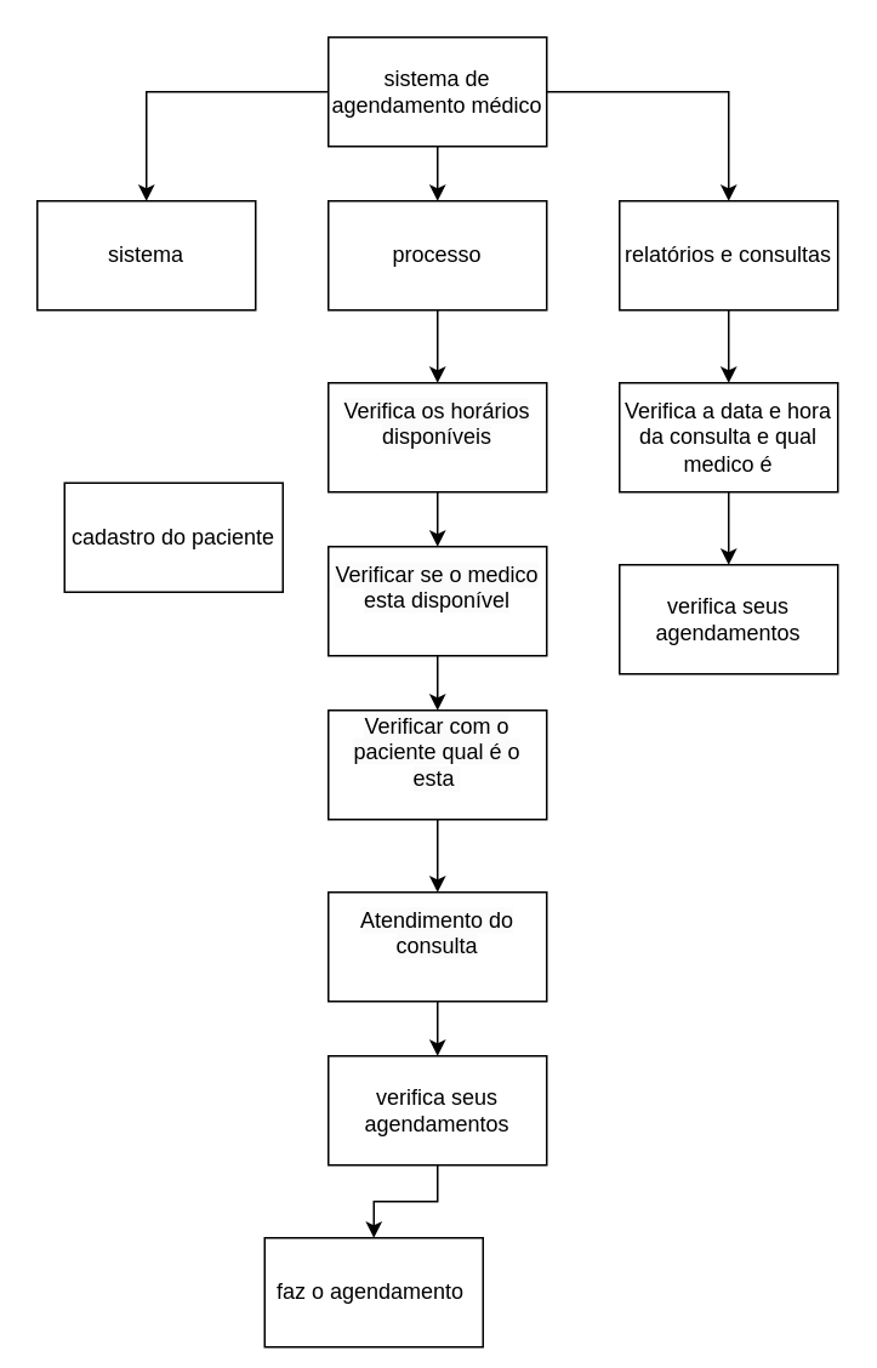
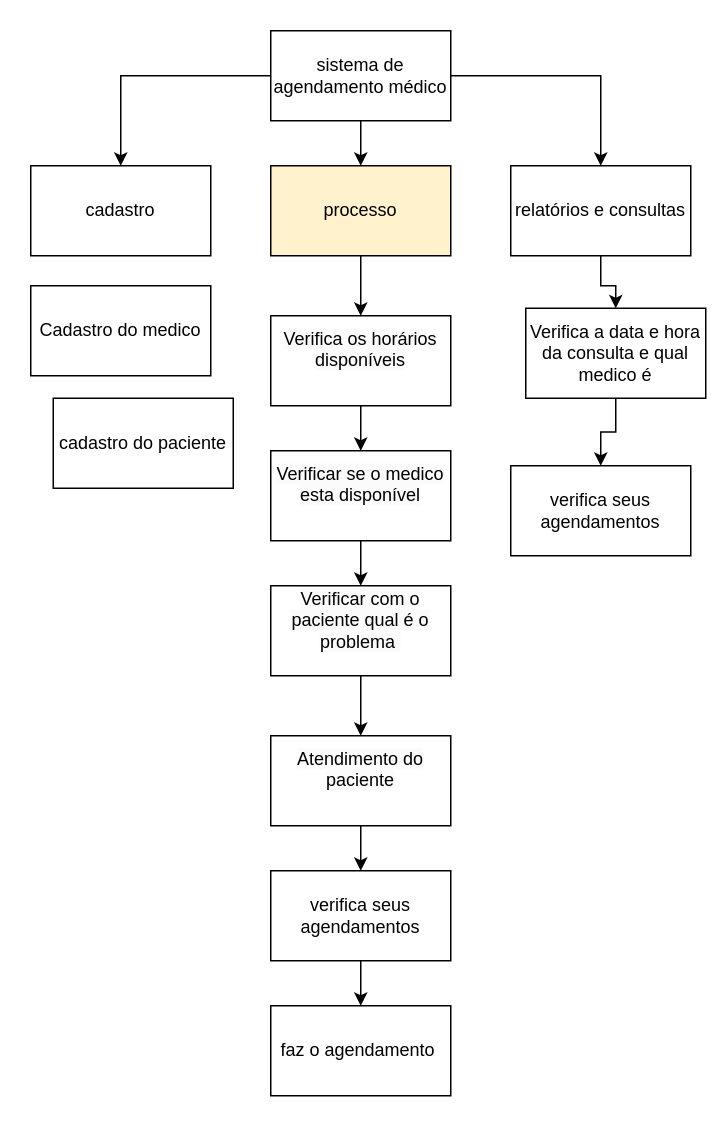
  <mxCell id="0" />
  <mxCell id="1" parent="0" />
  <mxCell id="2" style="edgeStyle=orthogonalEdgeStyle;rounded=0;orthogonalLoop=1;jettySize=auto;html=1;entryX=0.5;entryY=0;entryDx=0;entryDy=0;" edge="1" parent="1" source="5" target="10"><mxGeometry relative="1" as="geometry" /></mxCell>
  <mxCell id="3" style="edgeStyle=orthogonalEdgeStyle;rounded=0;orthogonalLoop=1;jettySize=auto;html=1;" edge="1" parent="1" source="5" target="7"><mxGeometry relative="1" as="geometry" /></mxCell>
  <mxCell id="4" style="edgeStyle=orthogonalEdgeStyle;rounded=0;orthogonalLoop=1;jettySize=auto;html=1;entryX=0.5;entryY=0;entryDx=0;entryDy=0;" edge="1" parent="1" source="5" target="9"><mxGeometry relative="1" as="geometry" /></mxCell>
  <mxCell id="5" value="sistema de agendamento médico" style="rounded=0;whiteSpace=wrap;html=1;" vertex="1" parent="1"><mxGeometry x="180" y="20" width="120" height="60" as="geometry" /></mxCell>
  <mxCell id="6" style="edgeStyle=orthogonalEdgeStyle;rounded=0;orthogonalLoop=1;jettySize=auto;html=1;entryX=0.5;entryY=0;entryDx=0;entryDy=0;" edge="1" parent="1" source="7" target="13"><mxGeometry relative="1" as="geometry" /></mxCell>
- <mxCell id="7" value="processo" style="rounded=0;whiteSpace=wrap;html=1;" vertex="1" parent="1"><mxGeometry x="180" y="110" width="120" height="60" as="geometry" /></mxCell>
+ <mxCell id="7" value="processo" style="rounded=0;whiteSpace=wrap;html=1;fillColor=#fff2cc;" vertex="1" parent="1"><mxGeometry x="180" y="110" width="120" height="60" as="geometry" /></mxCell>
  <mxCell id="8" style="edgeStyle=orthogonalEdgeStyle;rounded=0;orthogonalLoop=1;jettySize=auto;html=1;" edge="1" parent="1" source="9" target="17"><mxGeometry relative="1" as="geometry" /></mxCell>
  <mxCell id="9" value="relatórios e consultas" style="rounded=0;whiteSpace=wrap;html=1;" vertex="1" parent="1"><mxGeometry x="340" y="110" width="120" height="60" as="geometry" /></mxCell>
- <mxCell id="10" value="sistema" style="rounded=0;whiteSpace=wrap;html=1;" vertex="1" parent="1"><mxGeometry x="20" y="110" width="120" height="60" as="geometry" /></mxCell>
- <mxCell id="11" value="faz o agendamento&amp;nbsp;" style="rounded=0;whiteSpace=wrap;html=1;" vertex="1" parent="1"><mxGeometry x="145" y="680" width="120" height="60" as="geometry" /></mxCell>
+ <mxCell id="10" value="cadastro" style="rounded=0;whiteSpace=wrap;html=1;" vertex="1" parent="1"><mxGeometry x="20" y="110" width="120" height="60" as="geometry" /></mxCell>
+ <mxCell id="11" value="faz o agendamento&amp;nbsp;" style="rounded=0;whiteSpace=wrap;html=1;" vertex="1" parent="1"><mxGeometry x="180" y="670" width="120" height="60" as="geometry" /></mxCell>
  <mxCell id="12" style="edgeStyle=orthogonalEdgeStyle;rounded=0;orthogonalLoop=1;jettySize=auto;html=1;entryX=0.5;entryY=0;entryDx=0;entryDy=0;" edge="1" parent="1" source="13" target="15"><mxGeometry relative="1" as="geometry" /></mxCell>
  <mxCell id="13" value="&#10;&lt;span style=&quot;color: rgb(0, 0, 0); font-family: Helvetica; font-size: 12px; font-style: normal; font-variant-ligatures: normal; font-variant-caps: normal; font-weight: 400; letter-spacing: normal; orphans: 2; text-align: center; text-indent: 0px; text-transform: none; widows: 2; word-spacing: 0px; -webkit-text-stroke-width: 0px; white-space: normal; background-color: rgb(251, 251, 251); text-decoration-thickness: initial; text-decoration-style: initial; text-decoration-color: initial; display: inline !important; float: none;&quot;&gt;Verifica os horários disponíveis&lt;/span&gt;&#10;&#10;" style="rounded=0;whiteSpace=wrap;html=1;" vertex="1" parent="1"><mxGeometry x="180" y="210" width="120" height="60" as="geometry" /></mxCell>
  <mxCell id="14" style="edgeStyle=orthogonalEdgeStyle;rounded=0;orthogonalLoop=1;jettySize=auto;html=1;entryX=0.5;entryY=0;entryDx=0;entryDy=0;" edge="1" parent="1" source="15" target="20"><mxGeometry relative="1" as="geometry" /></mxCell>
  <mxCell id="15" value="&#10;&lt;span style=&quot;color: rgb(0, 0, 0); font-family: Helvetica; font-size: 12px; font-style: normal; font-variant-ligatures: normal; font-variant-caps: normal; font-weight: 400; letter-spacing: normal; orphans: 2; text-align: center; text-indent: 0px; text-transform: none; widows: 2; word-spacing: 0px; -webkit-text-stroke-width: 0px; white-space: normal; background-color: rgb(251, 251, 251); text-decoration-thickness: initial; text-decoration-style: initial; text-decoration-color: initial; display: inline !important; float: none;&quot;&gt;Verificar se o medico esta disponível&lt;/span&gt;&#10;&#10;" style="rounded=0;whiteSpace=wrap;html=1;" vertex="1" parent="1"><mxGeometry x="180" y="300" width="120" height="60" as="geometry" /></mxCell>
  <mxCell id="16" style="edgeStyle=orthogonalEdgeStyle;rounded=0;orthogonalLoop=1;jettySize=auto;html=1;" edge="1" parent="1" source="17" target="18"><mxGeometry relative="1" as="geometry" /></mxCell>
- <mxCell id="17" value="Verifica a data e hora da consulta e qual medico é" style="rounded=0;whiteSpace=wrap;html=1;" vertex="1" parent="1"><mxGeometry x="340" y="210" width="120" height="60" as="geometry" /></mxCell>
+ <mxCell id="17" value="Verifica a data e hora da consulta e qual medico é" style="rounded=0;whiteSpace=wrap;html=1;" vertex="1" parent="1"><mxGeometry x="350" y="205" width="120" height="60" as="geometry" /></mxCell>
  <mxCell id="18" value="verifica seus agendamentos" style="rounded=0;whiteSpace=wrap;html=1;" vertex="1" parent="1"><mxGeometry x="340" y="310" width="120" height="60" as="geometry" /></mxCell>
  <mxCell id="19" style="edgeStyle=orthogonalEdgeStyle;rounded=0;orthogonalLoop=1;jettySize=auto;html=1;entryX=0.5;entryY=0;entryDx=0;entryDy=0;" edge="1" parent="1" source="20" target="22"><mxGeometry relative="1" as="geometry" /></mxCell>
- <mxCell id="20" value="&#10;&lt;span style=&quot;color: rgb(0, 0, 0); font-family: Helvetica; font-size: 12px; font-style: normal; font-variant-ligatures: normal; font-variant-caps: normal; font-weight: 400; letter-spacing: normal; orphans: 2; text-align: center; text-indent: 0px; text-transform: none; widows: 2; word-spacing: 0px; -webkit-text-stroke-width: 0px; white-space: normal; background-color: rgb(251, 251, 251); text-decoration-thickness: initial; text-decoration-style: initial; text-decoration-color: initial; display: inline !important; float: none;&quot;&gt;Verificar com o paciente qual é o esta&amp;nbsp;&lt;/span&gt;&#10;&#10;" style="rounded=0;whiteSpace=wrap;html=1;" vertex="1" parent="1"><mxGeometry x="180" y="390" width="120" height="60" as="geometry" /></mxCell>
+ <mxCell id="20" value="&#10;&lt;span style=&quot;color: rgb(0, 0, 0); font-family: Helvetica; font-size: 12px; font-style: normal; font-variant-ligatures: normal; font-variant-caps: normal; font-weight: 400; letter-spacing: normal; orphans: 2; text-align: center; text-indent: 0px; text-transform: none; widows: 2; word-spacing: 0px; -webkit-text-stroke-width: 0px; white-space: normal; background-color: rgb(251, 251, 251); text-decoration-thickness: initial; text-decoration-style: initial; text-decoration-color: initial; display: inline !important; float: none;&quot;&gt;Verificar com o paciente qual é o problema&amp;nbsp;&lt;/span&gt;&#10;&#10;" style="rounded=0;whiteSpace=wrap;html=1;" vertex="1" parent="1"><mxGeometry x="180" y="390" width="120" height="60" as="geometry" /></mxCell>
  <mxCell id="21" style="edgeStyle=orthogonalEdgeStyle;rounded=0;orthogonalLoop=1;jettySize=auto;html=1;" edge="1" parent="1" source="22" target="24"><mxGeometry relative="1" as="geometry" /></mxCell>
- <mxCell id="22" value="&#10;&lt;span style=&quot;color: rgb(0, 0, 0); font-family: Helvetica; font-size: 12px; font-style: normal; font-variant-ligatures: normal; font-variant-caps: normal; font-weight: 400; letter-spacing: normal; orphans: 2; text-align: center; text-indent: 0px; text-transform: none; widows: 2; word-spacing: 0px; -webkit-text-stroke-width: 0px; white-space: normal; background-color: rgb(251, 251, 251); text-decoration-thickness: initial; text-decoration-style: initial; text-decoration-color: initial; display: inline !important; float: none;&quot;&gt;Atendimento do consulta&lt;/span&gt;&#10;&#10;" style="rounded=0;whiteSpace=wrap;html=1;" vertex="1" parent="1"><mxGeometry x="180" y="490" width="120" height="60" as="geometry" /></mxCell>
+ <mxCell id="22" value="&#10;&lt;span style=&quot;color: rgb(0, 0, 0); font-family: Helvetica; font-size: 12px; font-style: normal; font-variant-ligatures: normal; font-variant-caps: normal; font-weight: 400; letter-spacing: normal; orphans: 2; text-align: center; text-indent: 0px; text-transform: none; widows: 2; word-spacing: 0px; -webkit-text-stroke-width: 0px; white-space: normal; background-color: rgb(251, 251, 251); text-decoration-thickness: initial; text-decoration-style: initial; text-decoration-color: initial; display: inline !important; float: none;&quot;&gt;Atendimento do paciente&lt;/span&gt;&#10;&#10;" style="rounded=0;whiteSpace=wrap;html=1;" vertex="1" parent="1"><mxGeometry x="180" y="490" width="120" height="60" as="geometry" /></mxCell>
  <mxCell id="23" style="edgeStyle=orthogonalEdgeStyle;rounded=0;orthogonalLoop=1;jettySize=auto;html=1;" edge="1" parent="1" source="24" target="11"><mxGeometry relative="1" as="geometry" /></mxCell>
  <mxCell id="24" value="verifica seus agendamentos" style="rounded=0;whiteSpace=wrap;html=1;" vertex="1" parent="1"><mxGeometry x="180" y="580" width="120" height="60" as="geometry" /></mxCell>
  <mxCell id="25" value="cadastro do paciente" style="rounded=0;whiteSpace=wrap;html=1;" vertex="1" parent="1"><mxGeometry x="35" y="265" width="120" height="60" as="geometry" /></mxCell>
+ <mxCell id="26" value="Cadastro do medico" style="rounded=0;whiteSpace=wrap;html=1;" vertex="1" parent="1"><mxGeometry x="20" y="190" width="120" height="60" as="geometry" /></mxCell>
